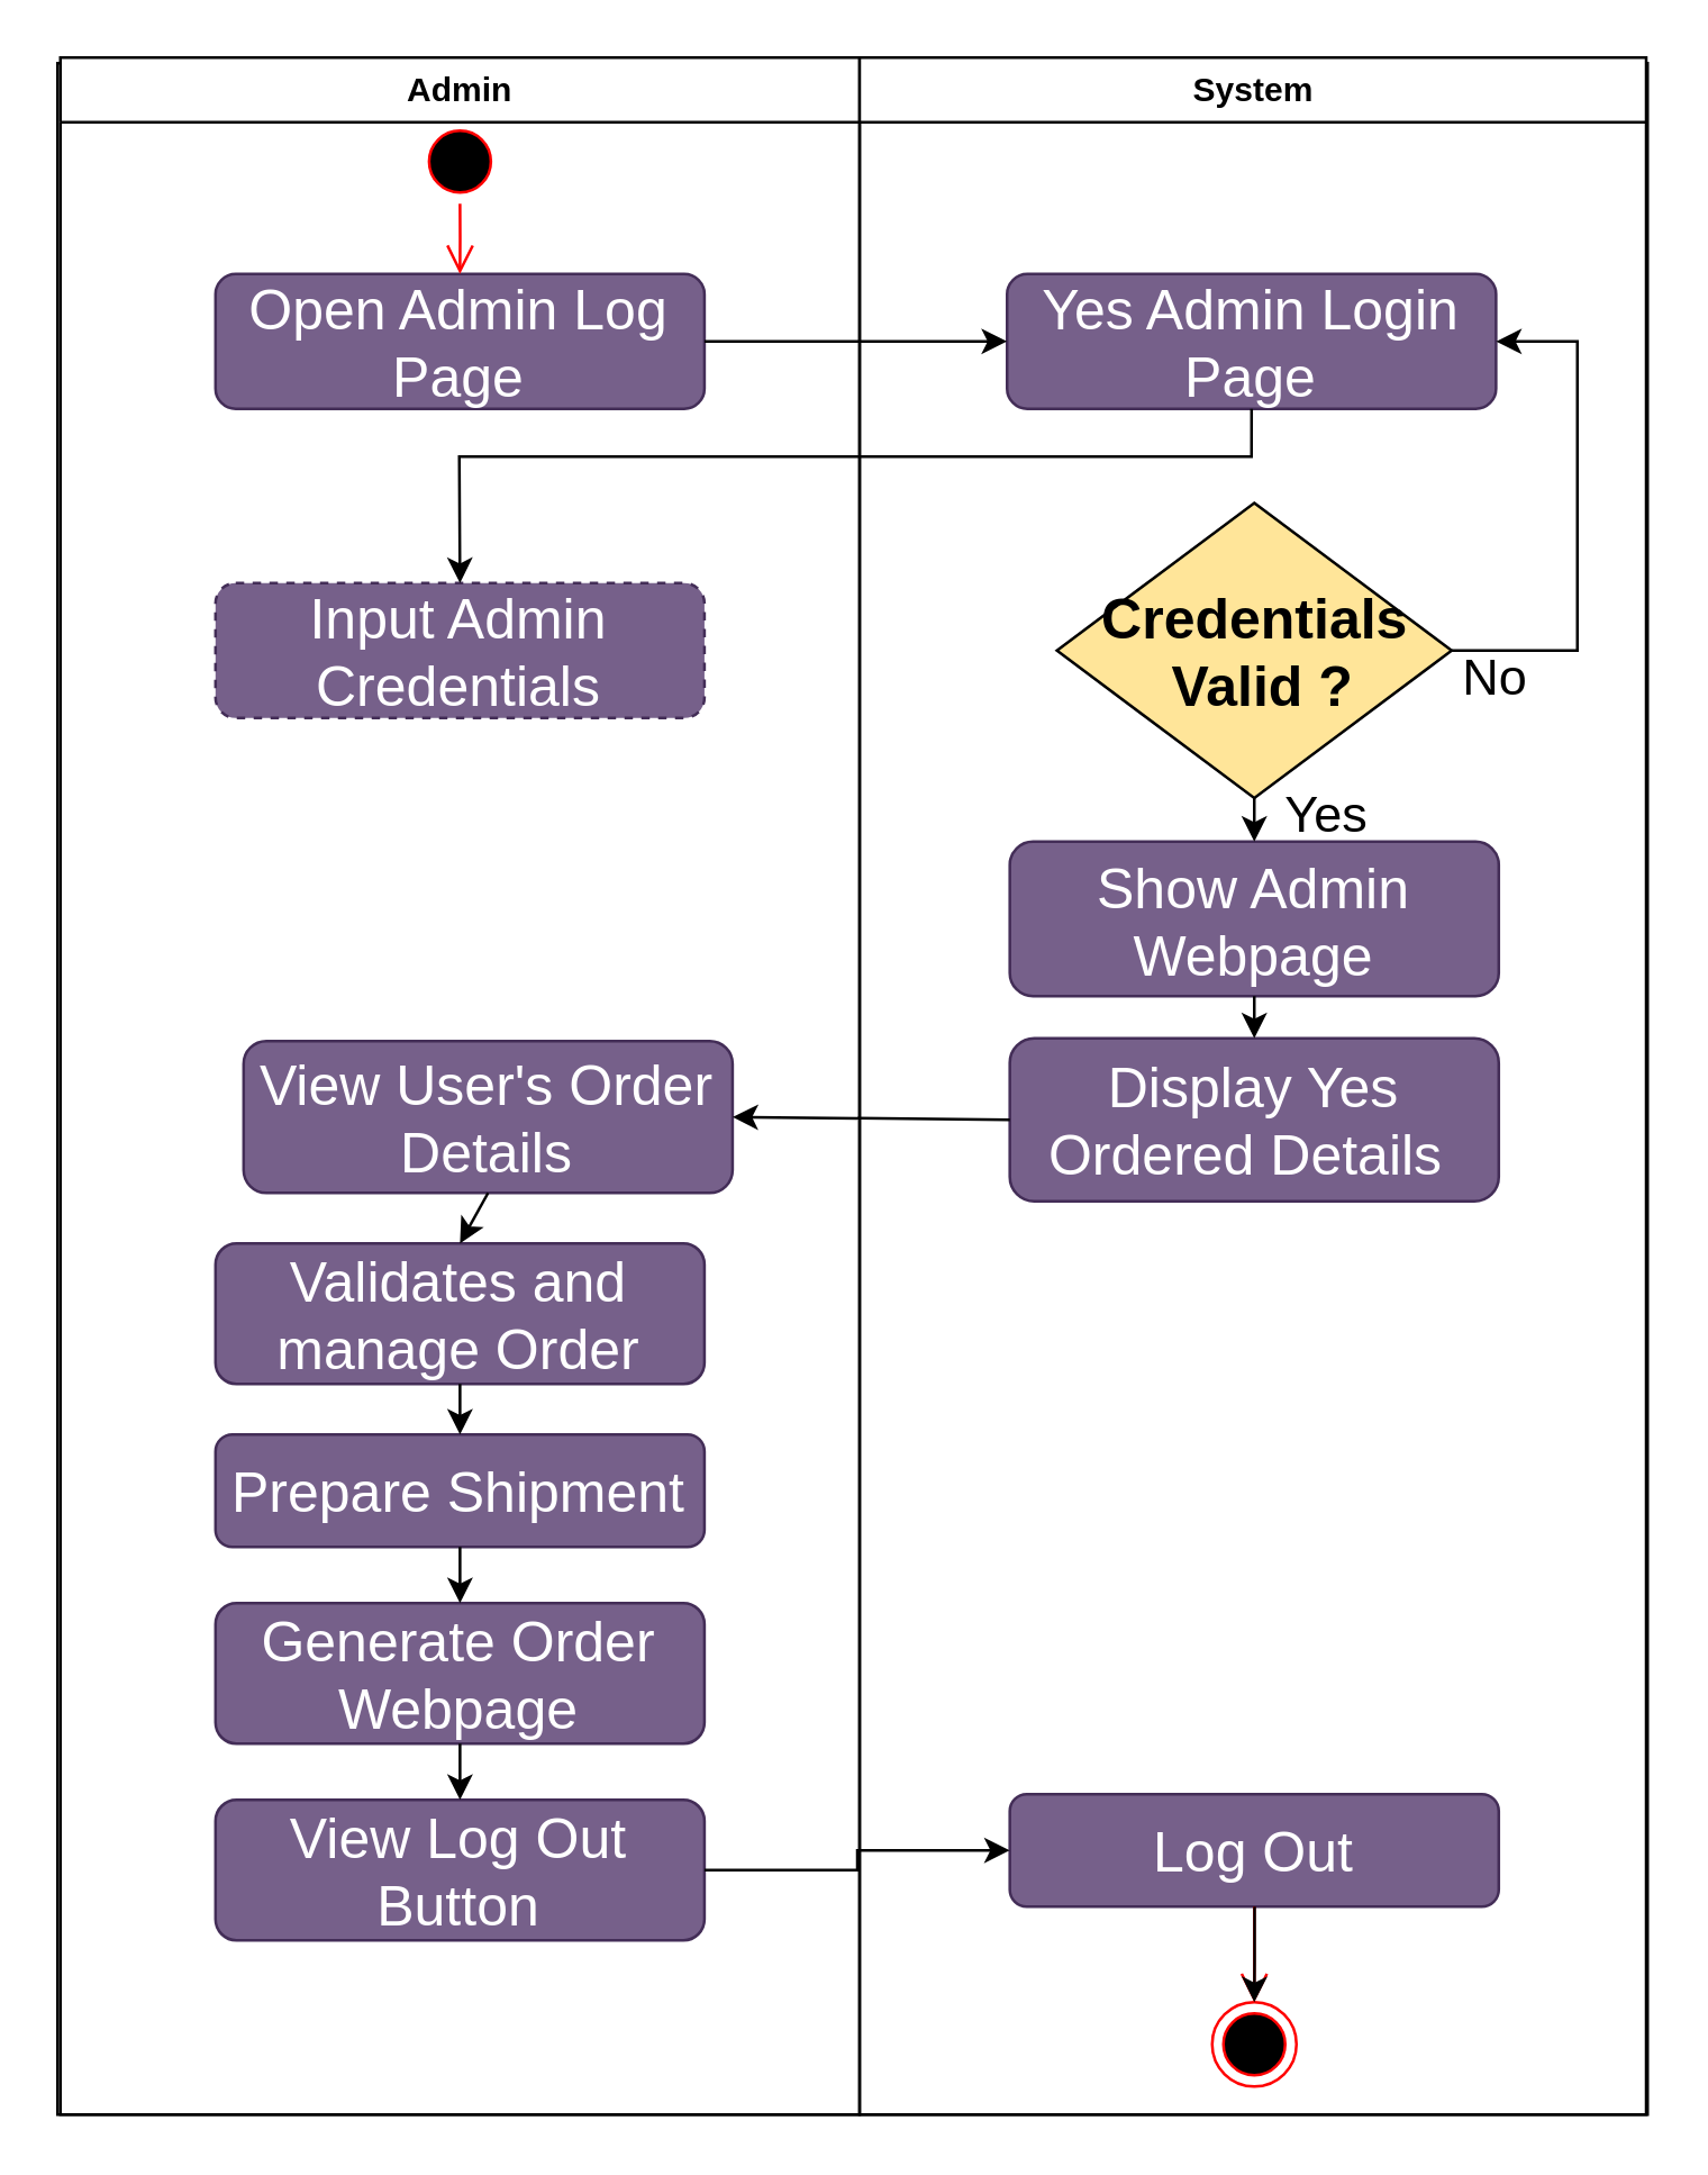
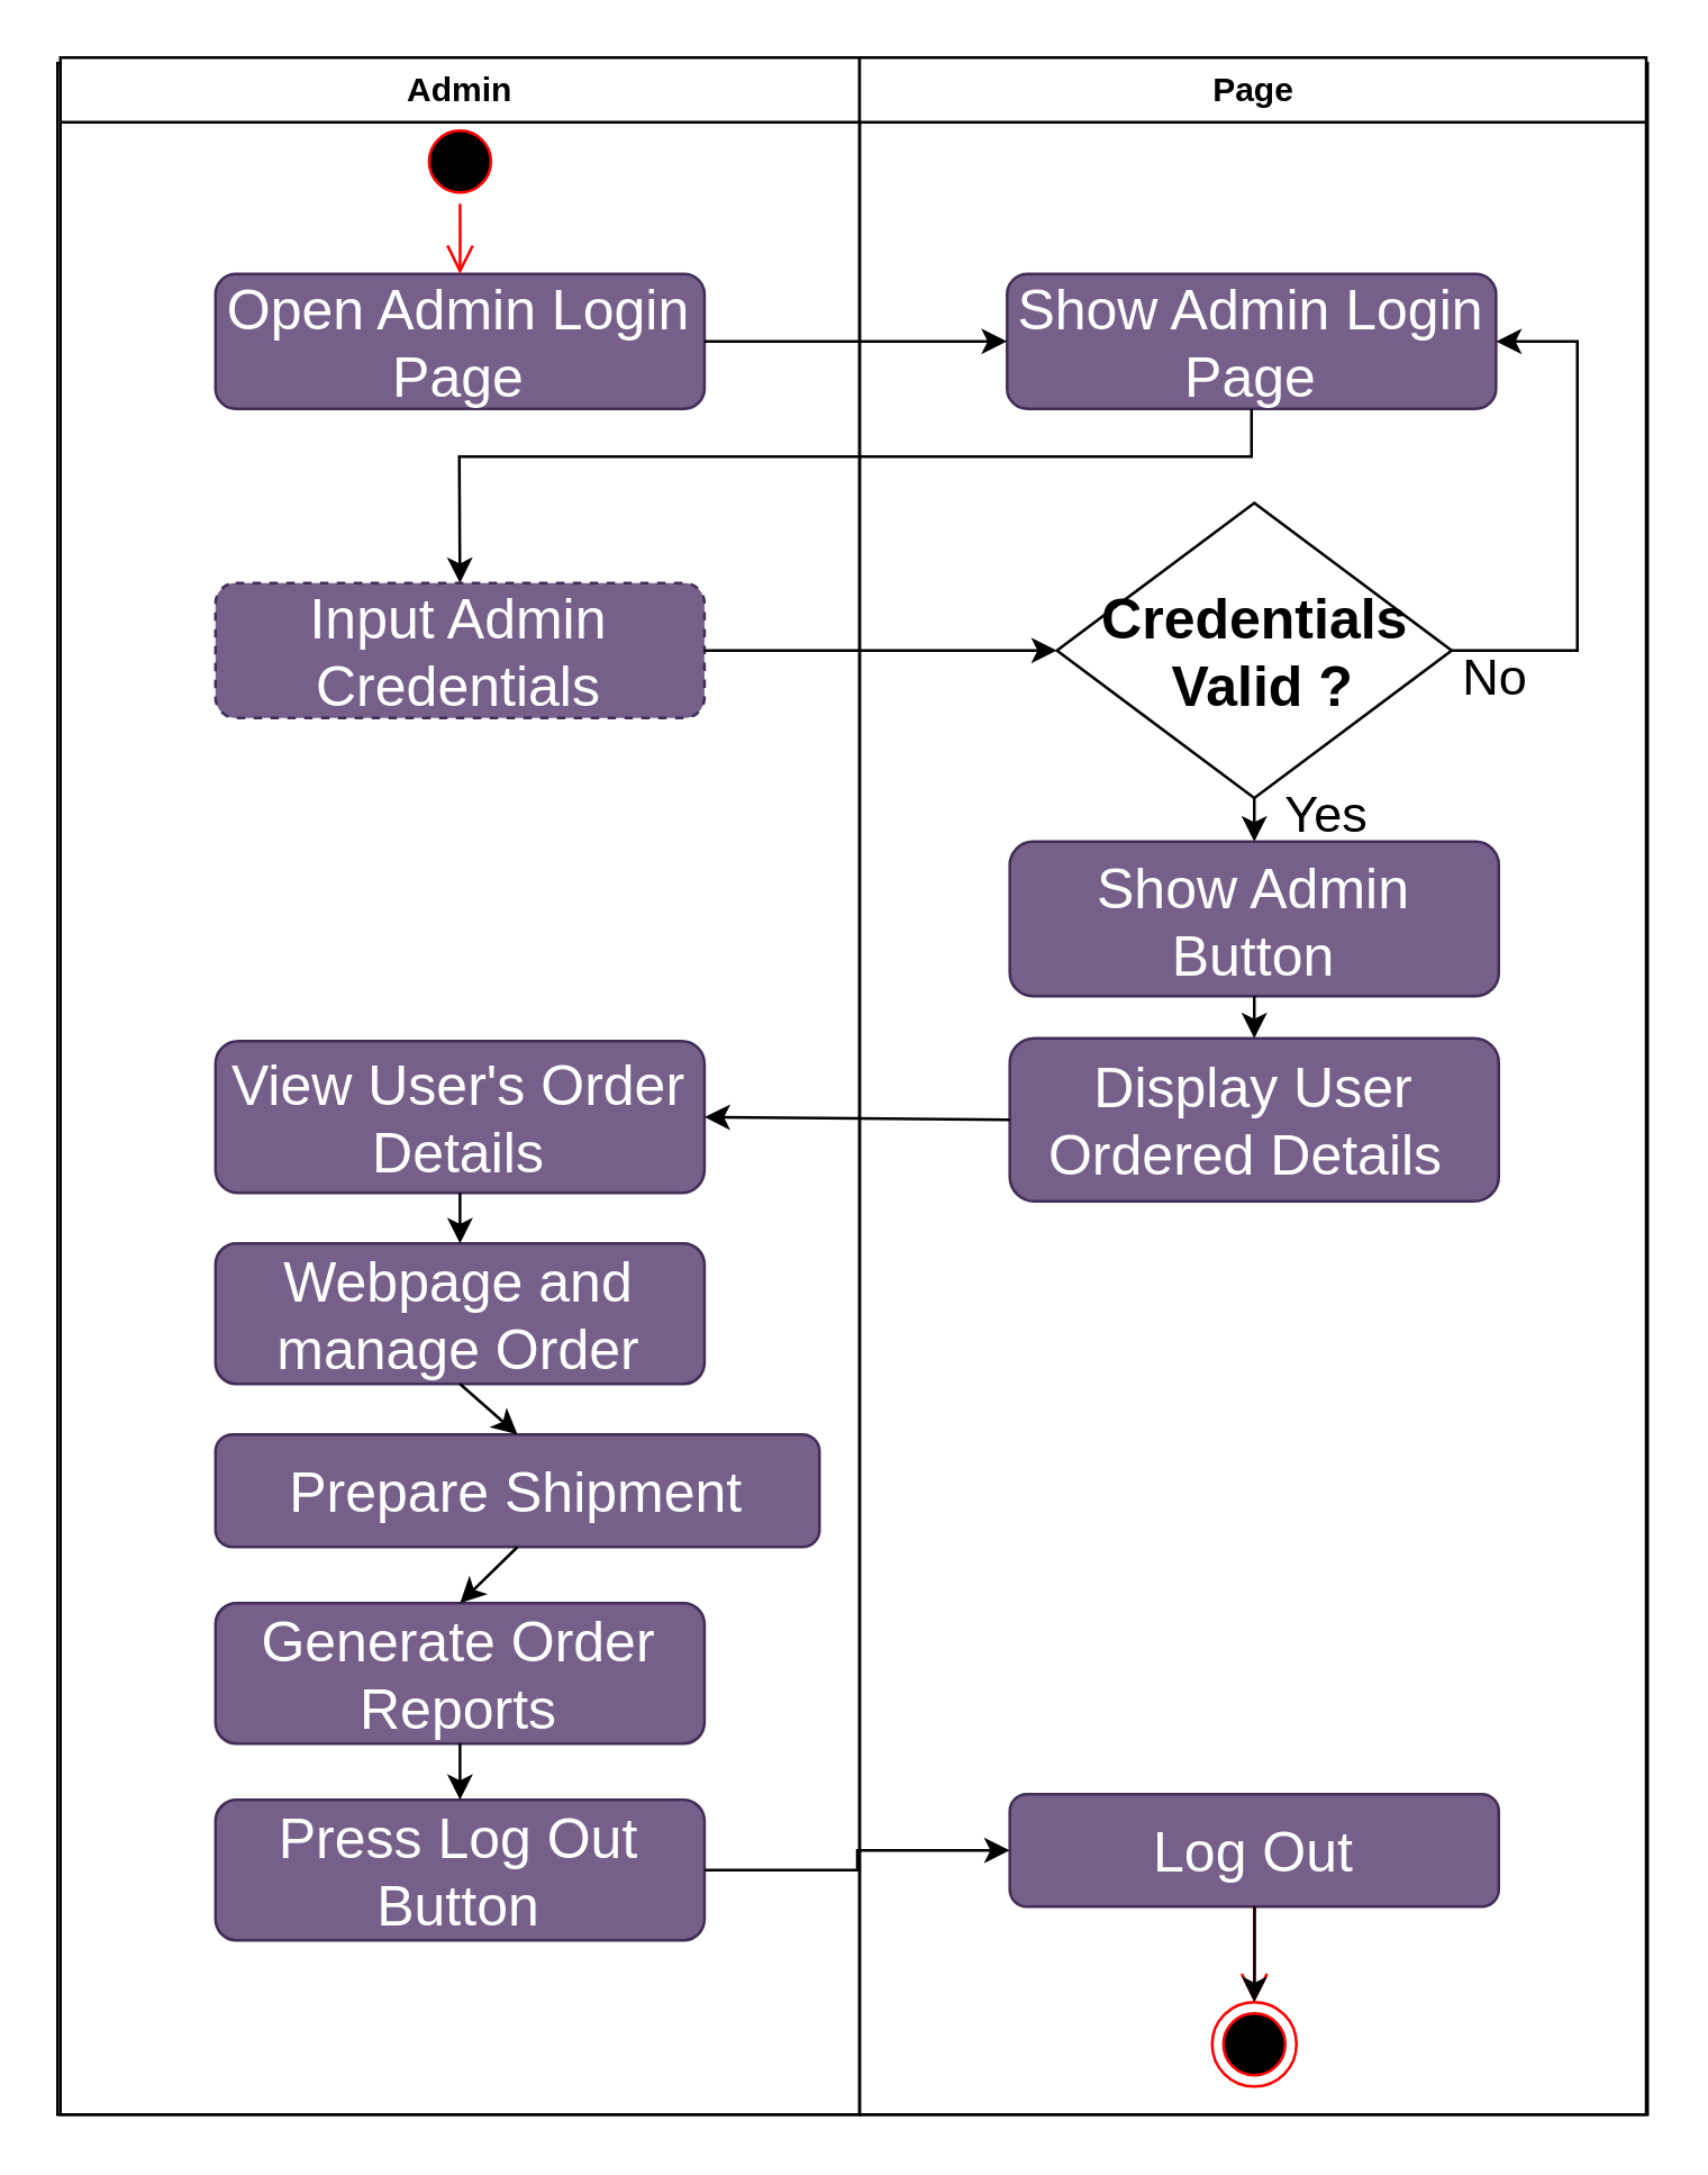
  <mxCell id="0" />
  <mxCell id="1" parent="0" />
  <mxCell id="2" value="" style="rounded=0;whiteSpace=wrap;html=1;" parent="1" vertex="1"><mxGeometry x="20" y="22" width="566" height="730" as="geometry" /></mxCell>
  <mxCell id="3" value="Admin" style="swimlane;whiteSpace=wrap" parent="1" vertex="1"><mxGeometry x="21" y="20" width="284.5" height="732" as="geometry" /></mxCell>
- <mxCell id="4" value="Open Admin Log Page" style="rounded=1;whiteSpace=wrap;html=1;fillColor=#76608a;fontColor=#ffffff;strokeColor=#432D57;fontSize=20;" parent="3" vertex="1"><mxGeometry x="55.22" y="77" width="174.05" height="48" as="geometry" /></mxCell>
+ <mxCell id="4" value="Open Admin Login Page" style="rounded=1;whiteSpace=wrap;html=1;fillColor=#76608a;fontColor=#ffffff;strokeColor=#432D57;fontSize=20;" parent="3" vertex="1"><mxGeometry x="55.22" y="77" width="174.05" height="48" as="geometry" /></mxCell>
  <mxCell id="5" value="Input Admin Credentials" style="rounded=1;whiteSpace=wrap;html=1;fillColor=#76608a;fontColor=#ffffff;strokeColor=#432D57;fontSize=20;dashed=1;" parent="3" vertex="1"><mxGeometry x="55.22" y="187" width="174.05" height="48" as="geometry" /></mxCell>
- <mxCell id="6" value="Validates and manage Order" style="rounded=1;whiteSpace=wrap;html=1;fillColor=#76608a;fontColor=#ffffff;strokeColor=#432D57;fontSize=20;" parent="3" vertex="1"><mxGeometry x="55.22" y="422" width="174.05" height="50" as="geometry" /></mxCell>
- <mxCell id="7" value="View User's Order Details" style="rounded=1;whiteSpace=wrap;html=1;fillColor=#76608a;fontColor=#ffffff;strokeColor=#432D57;fontSize=20;" parent="3" vertex="1"><mxGeometry x="65.22" y="350" width="174.05" height="54" as="geometry" /></mxCell>
+ <mxCell id="6" value="Webpage and manage Order" style="rounded=1;whiteSpace=wrap;html=1;fillColor=#76608a;fontColor=#ffffff;strokeColor=#432D57;fontSize=20;" parent="3" vertex="1"><mxGeometry x="55.22" y="422" width="174.05" height="50" as="geometry" /></mxCell>
+ <mxCell id="7" value="View User's Order Details" style="rounded=1;whiteSpace=wrap;html=1;fillColor=#76608a;fontColor=#ffffff;strokeColor=#432D57;fontSize=20;" parent="3" vertex="1"><mxGeometry x="55.22" y="350" width="174.05" height="54" as="geometry" /></mxCell>
  <mxCell id="8" value="" style="endArrow=classic;html=1;rounded=0;exitX=0.5;exitY=1;exitDx=0;exitDy=0;entryX=0.5;entryY=0;entryDx=0;entryDy=0;" parent="3" source="7" target="6" edge="1"><mxGeometry width="50" height="50" relative="1" as="geometry"><mxPoint x="343.5" y="451" as="sourcePoint" /><mxPoint x="217.5" y="451" as="targetPoint" /></mxGeometry></mxCell>
- <mxCell id="9" value="Prepare Shipment" style="rounded=1;whiteSpace=wrap;html=1;fillColor=#76608a;fontColor=#ffffff;strokeColor=#432D57;fontSize=20;" parent="3" vertex="1"><mxGeometry x="55.22" y="490" width="174.05" height="40" as="geometry" /></mxCell>
+ <mxCell id="9" value="Prepare Shipment" style="rounded=1;whiteSpace=wrap;html=1;fillColor=#76608a;fontColor=#ffffff;strokeColor=#432D57;fontSize=20;" parent="3" vertex="1"><mxGeometry x="55.22" y="490" width="215" height="40" as="geometry" /></mxCell>
  <mxCell id="10" value="" style="endArrow=classic;html=1;rounded=0;exitX=0.5;exitY=1;exitDx=0;exitDy=0;entryX=0.5;entryY=0;entryDx=0;entryDy=0;" parent="3" source="6" target="9" edge="1"><mxGeometry width="50" height="50" relative="1" as="geometry"><mxPoint x="335.5" y="372" as="sourcePoint" /><mxPoint x="385.5" y="322" as="targetPoint" /></mxGeometry></mxCell>
- <mxCell id="11" value="Generate Order Webpage" style="rounded=1;whiteSpace=wrap;html=1;fillColor=#76608a;fontColor=#ffffff;strokeColor=#432D57;fontSize=20;" parent="3" vertex="1"><mxGeometry x="55.22" y="550" width="174.05" height="50" as="geometry" /></mxCell>
+ <mxCell id="11" value="Generate Order Reports" style="rounded=1;whiteSpace=wrap;html=1;fillColor=#76608a;fontColor=#ffffff;strokeColor=#432D57;fontSize=20;" parent="3" vertex="1"><mxGeometry x="55.22" y="550" width="174.05" height="50" as="geometry" /></mxCell>
  <mxCell id="12" value="" style="endArrow=classic;html=1;rounded=0;exitX=0.5;exitY=1;exitDx=0;exitDy=0;entryX=0.5;entryY=0;entryDx=0;entryDy=0;" parent="3" source="9" target="11" edge="1"><mxGeometry width="50" height="50" relative="1" as="geometry"><mxPoint x="335.5" y="672" as="sourcePoint" /><mxPoint x="385.5" y="622" as="targetPoint" /></mxGeometry></mxCell>
- <mxCell id="13" value="View Log Out Button" style="rounded=1;whiteSpace=wrap;html=1;fillColor=#76608a;fontColor=#ffffff;strokeColor=#432D57;fontSize=20;" parent="3" vertex="1"><mxGeometry x="55.22" y="620" width="174.05" height="50" as="geometry" /></mxCell>
+ <mxCell id="13" value="Press Log Out Button" style="rounded=1;whiteSpace=wrap;html=1;fillColor=#76608a;fontColor=#ffffff;strokeColor=#432D57;fontSize=20;" parent="3" vertex="1"><mxGeometry x="55.22" y="620" width="174.05" height="50" as="geometry" /></mxCell>
  <mxCell id="14" value="" style="ellipse;html=1;shape=startState;fillColor=#000000;strokeColor=#ff0000;" parent="3" vertex="1"><mxGeometry x="127.25" y="22" width="30" height="30" as="geometry" /></mxCell>
  <mxCell id="15" value="" style="edgeStyle=orthogonalEdgeStyle;html=1;verticalAlign=bottom;endArrow=open;endSize=8;strokeColor=#ff0000;rounded=0;entryX=0.5;entryY=0;entryDx=0;entryDy=0;" parent="3" source="14" target="4" edge="1"><mxGeometry relative="1" as="geometry"><mxPoint x="175" y="132" as="targetPoint" /></mxGeometry></mxCell>
  <mxCell id="16" value="" style="endArrow=classic;html=1;rounded=0;exitX=0.5;exitY=1;exitDx=0;exitDy=0;entryX=0.5;entryY=0;entryDx=0;entryDy=0;" edge="1" parent="3" source="11" target="13"><mxGeometry relative="1" as="geometry"><mxPoint x="150" y="462" as="sourcePoint" /><mxPoint x="250" y="462" as="targetPoint" /></mxGeometry></mxCell>
- <mxCell id="17" value="System" style="swimlane;whiteSpace=wrap" parent="1" vertex="1"><mxGeometry x="305.5" y="20" width="280" height="732" as="geometry" /></mxCell>
- <mxCell id="18" value="Yes Admin Login Page" style="rounded=1;whiteSpace=wrap;html=1;fillColor=#76608a;fontColor=#ffffff;strokeColor=#432D57;fontSize=20;" parent="17" vertex="1"><mxGeometry x="52.5" y="77" width="174.05" height="48" as="geometry" /></mxCell>
- <mxCell id="19" value="Credentials&lt;br style=&quot;border-color: var(--border-color); font-size: 20px;&quot;&gt;&amp;nbsp;Valid ?" style="rhombus;whiteSpace=wrap;html=1;fillColor=#FFE599;fontStyle=1;fontSize=20;" parent="17" vertex="1"><mxGeometry x="70.25" y="158.5" width="140.5" height="105" as="geometry" /></mxCell>
- <mxCell id="20" value="Show Admin Webpage" style="rounded=1;whiteSpace=wrap;html=1;fillColor=#76608a;fontColor=#ffffff;strokeColor=#432D57;fontSize=20;" parent="17" vertex="1"><mxGeometry x="53.47" y="279" width="174.05" height="55" as="geometry" /></mxCell>
+ <mxCell id="17" value="Page" style="swimlane;whiteSpace=wrap" parent="1" vertex="1"><mxGeometry x="305.5" y="20" width="280" height="732" as="geometry" /></mxCell>
+ <mxCell id="18" value="Show Admin Login Page" style="rounded=1;whiteSpace=wrap;html=1;fillColor=#76608a;fontColor=#ffffff;strokeColor=#432D57;fontSize=20;" parent="17" vertex="1"><mxGeometry x="52.5" y="77" width="174.05" height="48" as="geometry" /></mxCell>
+ <mxCell id="19" value="Credentials&lt;br style=&quot;border-color: var(--border-color); font-size: 20px;&quot;&gt;&amp;nbsp;Valid ?" style="rhombus;whiteSpace=wrap;html=1;fillColor=#ffffff;fontStyle=1;fontSize=20;" parent="17" vertex="1"><mxGeometry x="70.25" y="158.5" width="140.5" height="105" as="geometry" /></mxCell>
+ <mxCell id="20" value="Show Admin Button" style="rounded=1;whiteSpace=wrap;html=1;fillColor=#76608a;fontColor=#ffffff;strokeColor=#432D57;fontSize=20;" parent="17" vertex="1"><mxGeometry x="53.47" y="279" width="174.05" height="55" as="geometry" /></mxCell>
  <mxCell id="21" value="" style="endArrow=classic;html=1;rounded=0;exitX=0.5;exitY=1;exitDx=0;exitDy=0;entryX=0.5;entryY=0;entryDx=0;entryDy=0;" parent="17" source="19" target="20" edge="1"><mxGeometry width="50" height="50" relative="1" as="geometry"><mxPoint x="55.5" y="272" as="sourcePoint" /><mxPoint x="105.5" y="222" as="targetPoint" /></mxGeometry></mxCell>
  <mxCell id="22" value="Yes" style="text;html=1;strokeColor=none;fillColor=none;align=center;verticalAlign=middle;whiteSpace=wrap;rounded=0;fontSize=18;" parent="17" vertex="1"><mxGeometry x="136.5" y="255" width="60" height="30" as="geometry" /></mxCell>
  <mxCell id="23" value="" style="endArrow=classic;html=1;rounded=0;exitX=1;exitY=0.5;exitDx=0;exitDy=0;entryX=1;entryY=0.5;entryDx=0;entryDy=0;" parent="17" source="19" target="18" edge="1"><mxGeometry width="50" height="50" relative="1" as="geometry"><mxPoint x="55.5" y="272" as="sourcePoint" /><mxPoint x="105.5" y="222" as="targetPoint" /><Array as="points"><mxPoint x="255.5" y="211" /><mxPoint x="255.5" y="101" /></Array></mxGeometry></mxCell>
  <mxCell id="24" value="No" style="text;html=1;strokeColor=none;fillColor=none;align=center;verticalAlign=middle;whiteSpace=wrap;rounded=0;fontSize=18;" parent="17" vertex="1"><mxGeometry x="196.5" y="206" width="60" height="30" as="geometry" /></mxCell>
- <mxCell id="25" value="Display Yes Ordered Details&amp;nbsp;" style="rounded=1;whiteSpace=wrap;html=1;fillColor=#76608a;fontColor=#ffffff;strokeColor=#432D57;fontSize=20;" parent="17" vertex="1"><mxGeometry x="53.47" y="349" width="174.05" height="58" as="geometry" /></mxCell>
+ <mxCell id="25" value="Display User Ordered Details&amp;nbsp;" style="rounded=1;whiteSpace=wrap;html=1;fillColor=#76608a;fontColor=#ffffff;strokeColor=#432D57;fontSize=20;" parent="17" vertex="1"><mxGeometry x="53.47" y="349" width="174.05" height="58" as="geometry" /></mxCell>
  <mxCell id="26" value="" style="endArrow=classic;html=1;rounded=0;exitX=0.5;exitY=1;exitDx=0;exitDy=0;entryX=0.5;entryY=0;entryDx=0;entryDy=0;" parent="17" source="20" target="25" edge="1"><mxGeometry width="50" height="50" relative="1" as="geometry"><mxPoint x="55.5" y="372" as="sourcePoint" /><mxPoint x="105.5" y="322" as="targetPoint" /></mxGeometry></mxCell>
  <mxCell id="27" value="Log Out" style="rounded=1;whiteSpace=wrap;html=1;fillColor=#76608a;fontColor=#ffffff;strokeColor=#432D57;fontSize=20;" parent="17" vertex="1"><mxGeometry x="53.47" y="618" width="174.05" height="40" as="geometry" /></mxCell>
  <mxCell id="28" value="" style="ellipse;html=1;shape=endState;fillColor=#000000;strokeColor=#ff0000;" parent="17" vertex="1"><mxGeometry x="125.5" y="692" width="30" height="30" as="geometry" /></mxCell>
  <mxCell id="29" value="" style="edgeStyle=orthogonalEdgeStyle;html=1;verticalAlign=bottom;endArrow=open;endSize=8;strokeColor=#ff0000;rounded=0;entryX=0.5;entryY=0;entryDx=0;entryDy=0;exitX=0.5;exitY=1;exitDx=0;exitDy=0;" parent="17" source="27" target="28" edge="1"><mxGeometry relative="1" as="geometry"><mxPoint x="76.5" y="721" as="targetPoint" /><mxPoint x="76.5" y="691" as="sourcePoint" /></mxGeometry></mxCell>
  <mxCell id="30" value="" style="edgeStyle=orthogonalEdgeStyle;rounded=0;orthogonalLoop=1;jettySize=auto;html=1;" edge="1" parent="17" source="27" target="28"><mxGeometry relative="1" as="geometry" /></mxCell>
  <mxCell id="31" value="" style="endArrow=classic;html=1;rounded=0;exitX=1;exitY=0.5;exitDx=0;exitDy=0;entryX=0;entryY=0.5;entryDx=0;entryDy=0;" parent="1" source="4" target="18" edge="1"><mxGeometry width="50" height="50" relative="1" as="geometry"><mxPoint x="155.5" y="110" as="sourcePoint" /><mxPoint x="155.5" y="132" as="targetPoint" /></mxGeometry></mxCell>
  <mxCell id="32" value="" style="endArrow=classic;html=1;rounded=0;exitX=0.5;exitY=1;exitDx=0;exitDy=0;entryX=0.5;entryY=0;entryDx=0;entryDy=0;" parent="1" source="18" target="5" edge="1"><mxGeometry width="50" height="50" relative="1" as="geometry"><mxPoint x="243" y="201" as="sourcePoint" /><mxPoint x="321" y="222" as="targetPoint" /><Array as="points"><mxPoint x="445" y="162" /><mxPoint x="163" y="162" /></Array></mxGeometry></mxCell>
+ <mxCell id="33" value="" style="endArrow=classic;html=1;rounded=0;exitX=1;exitY=0.5;exitDx=0;exitDy=0;" parent="1" source="5" target="19" edge="1"><mxGeometry width="50" height="50" relative="1" as="geometry"><mxPoint x="361" y="292" as="sourcePoint" /><mxPoint x="411" y="242" as="targetPoint" /></mxGeometry></mxCell>
  <mxCell id="34" value="" style="endArrow=classic;html=1;rounded=0;exitX=0;exitY=0.5;exitDx=0;exitDy=0;entryX=1;entryY=0.5;entryDx=0;entryDy=0;" parent="1" source="25" target="7" edge="1"><mxGeometry width="50" height="50" relative="1" as="geometry"><mxPoint x="361" y="492" as="sourcePoint" /><mxPoint x="411" y="442" as="targetPoint" /></mxGeometry></mxCell>
  <mxCell id="35" value="" style="edgeStyle=orthogonalEdgeStyle;rounded=0;orthogonalLoop=1;jettySize=auto;html=1;exitX=1;exitY=0.5;exitDx=0;exitDy=0;entryX=0;entryY=0.5;entryDx=0;entryDy=0;" parent="1" source="13" target="27" edge="1"><mxGeometry relative="1" as="geometry"><mxPoint x="173" y="662" as="sourcePoint" /><mxPoint x="173" y="630" as="targetPoint" /></mxGeometry></mxCell>
